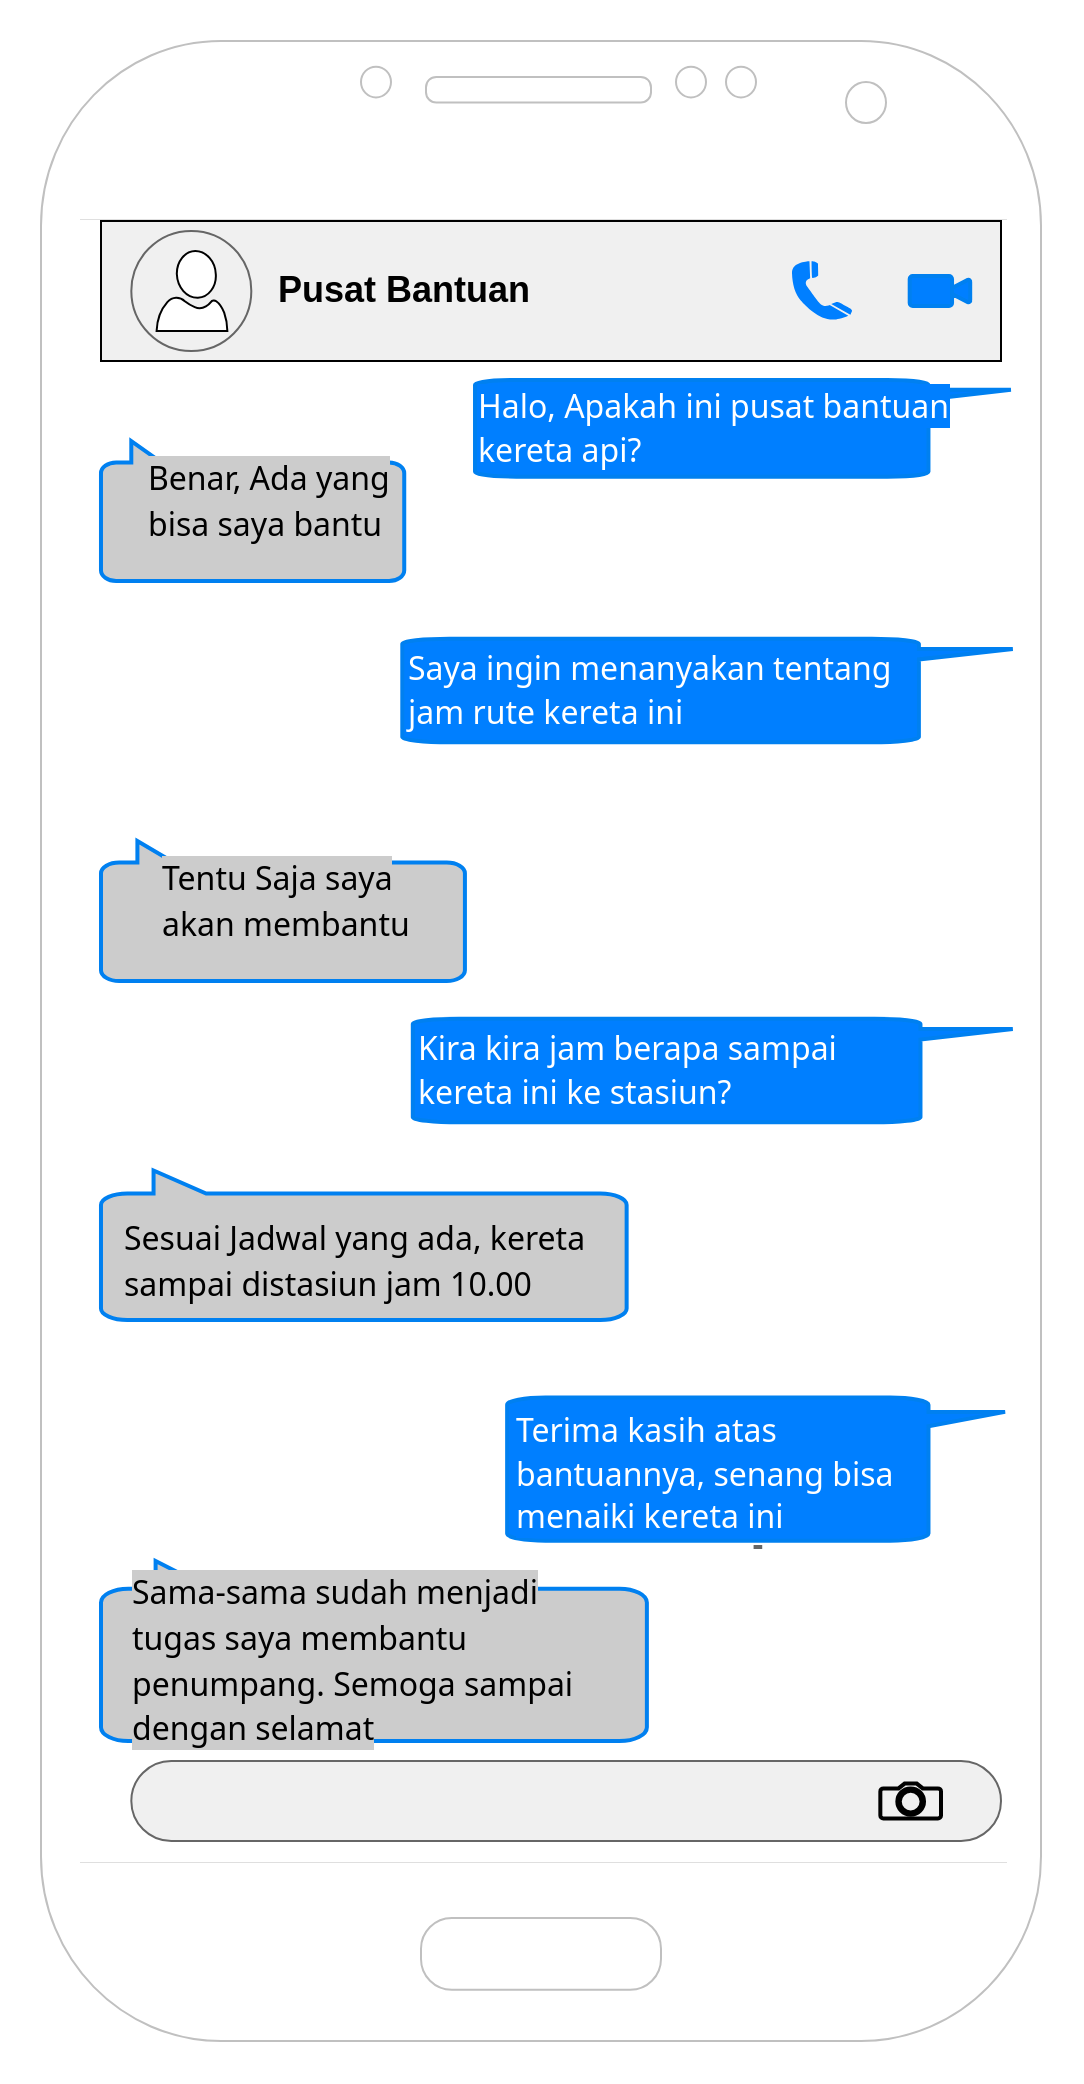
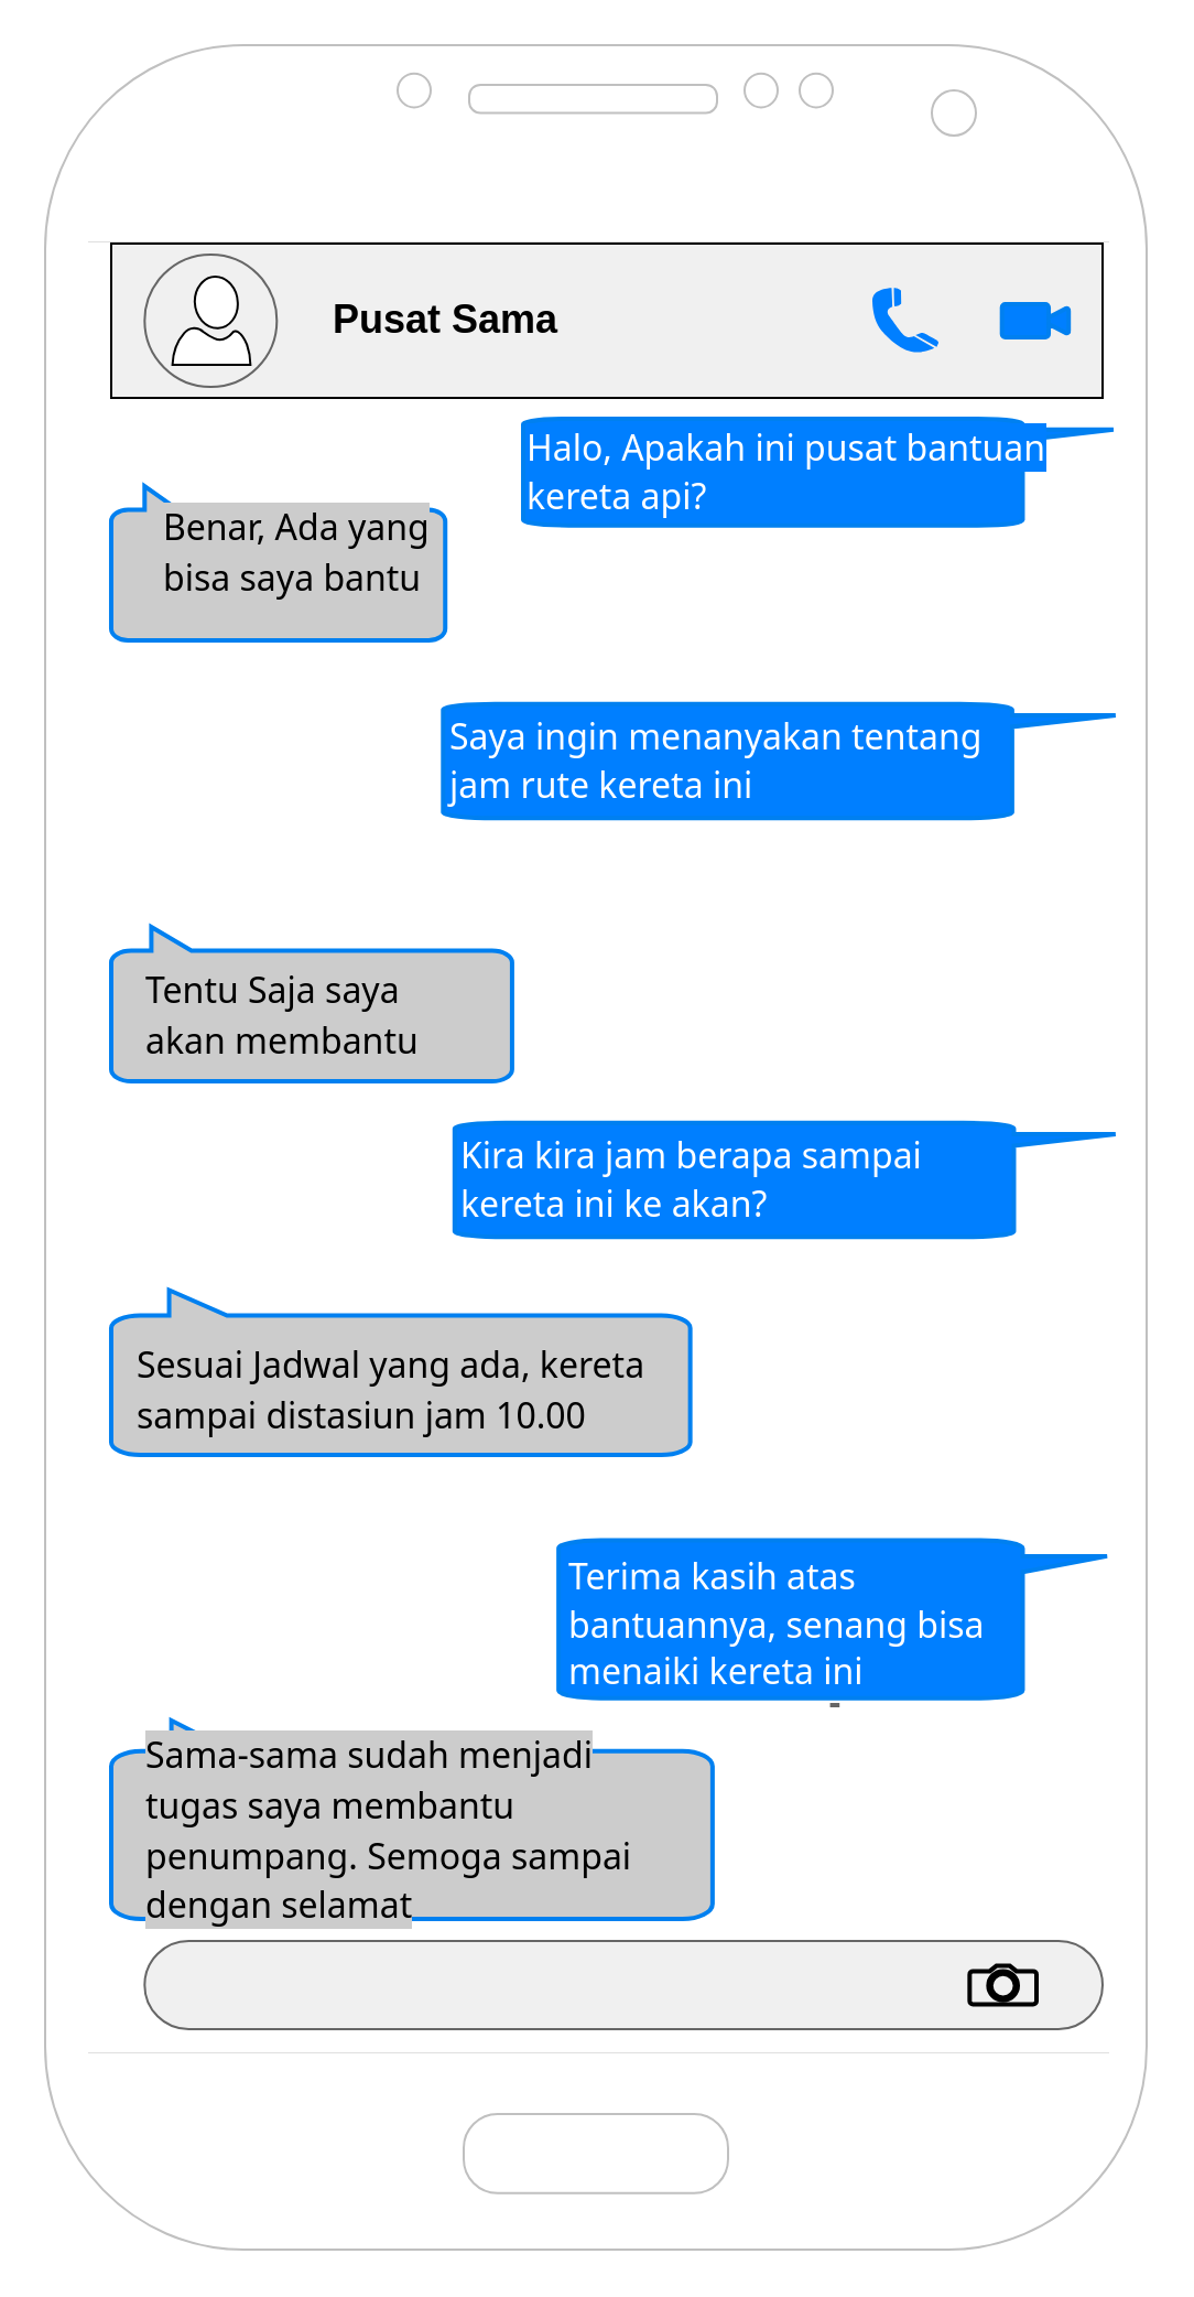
  <mxCell id="0" />
  <mxCell id="1" parent="0" />
  <mxCell id="2" value="" style="verticalLabelPosition=bottom;verticalAlign=top;html=1;shadow=0;dashed=0;strokeWidth=1;shape=mxgraph.android.phone2;strokeColor=#c0c0c0;" vertex="1" parent="1"><mxGeometry x="20" y="20" width="500" height="1000" as="geometry" /></mxCell>
  <mxCell id="3" value="" style="group" vertex="1" connectable="0" parent="1"><mxGeometry x="50" y="110" width="465" height="820" as="geometry" /></mxCell>
  <mxCell id="4" value="" style="rounded=0;whiteSpace=wrap;html=1;strokeColor=#FFFFFF;fontSize=17;fontColor=#666666;fillColor=#FFFFFF;" vertex="1" parent="3"><mxGeometry x="-10.109" width="465" height="820" as="geometry" /></mxCell>
  <mxCell id="5" value="&lt;font color=&quot;#666666&quot; style=&quot;font-size: 17px;&quot;&gt;&lt;b&gt;-&lt;/b&gt;&lt;/font&gt;" style="text;align=center;html=1;verticalAlign=middle;whiteSpace=wrap;rounded=0;fillColor=none;gradientColor=none;fontColor=#000000;" vertex="1" parent="3"><mxGeometry x="311.685" y="649.167" width="33.696" height="27.333" as="geometry" /></mxCell>
  <mxCell id="6" value="" style="rounded=0;whiteSpace=wrap;html=1;fillColor=#f0f0f0;" vertex="1" parent="3"><mxGeometry width="450" height="70" as="geometry" /></mxCell>
  <mxCell id="7" value="" style="shape=mxgraph.signs.tech.telephone_3;html=1;pointerEvents=1;fillColor=#007FFF;strokeColor=none;verticalLabelPosition=bottom;verticalAlign=top;align=center;" vertex="1" parent="3"><mxGeometry x="345.384" y="20" width="30.326" height="30" as="geometry" /></mxCell>
  <mxCell id="8" value="" style="html=1;verticalLabelPosition=bottom;align=center;labelBackgroundColor=#ffffff;verticalAlign=top;strokeWidth=2;strokeColor=#0080F0;shadow=0;dashed=0;shape=mxgraph.ios7.icons.video_conversation;fillColor=#007FFF;" vertex="1" parent="3"><mxGeometry x="404.348" y="27.5" width="30.326" height="15" as="geometry" /></mxCell>
- <mxCell id="9" value="&lt;font color=&quot;#000000&quot;&gt;&lt;span style=&quot;font-size: 18px;&quot;&gt;&lt;b&gt;Pusat Bantuan&lt;/b&gt;&lt;/span&gt;&lt;/font&gt;" style="text;strokeColor=none;align=center;fillColor=none;html=1;verticalAlign=middle;whiteSpace=wrap;rounded=0;" vertex="1" parent="3"><mxGeometry x="65.707" y="20" width="171.848" height="30" as="geometry" /></mxCell>
+ <mxCell id="9" value="&lt;font color=&quot;#000000&quot;&gt;&lt;span style=&quot;font-size: 18px;&quot;&gt;&lt;b&gt;Pusat Sama&lt;/b&gt;&lt;/span&gt;&lt;/font&gt;" style="text;strokeColor=none;align=center;fillColor=none;html=1;verticalAlign=middle;whiteSpace=wrap;rounded=0;" vertex="1" parent="3"><mxGeometry x="65.707" y="20" width="171.848" height="30" as="geometry" /></mxCell>
  <mxCell id="10" value="" style="ellipse;whiteSpace=wrap;html=1;aspect=fixed;fontSize=18;fontColor=#000000;fillColor=#F0F0F0;strokeColor=#666666;gradientColor=none;" vertex="1" parent="3"><mxGeometry x="15.163" y="5" width="60" height="60" as="geometry" /></mxCell>
  <mxCell id="11" value="" style="verticalLabelPosition=bottom;html=1;verticalAlign=top;align=center;shape=mxgraph.azure.user;fontSize=18;" vertex="1" parent="3"><mxGeometry x="27.799" y="15" width="35.38" height="40" as="geometry" /></mxCell>
  <mxCell id="12" value="" style="rounded=1;whiteSpace=wrap;html=1;strokeColor=#666666;fontSize=18;fontColor=#000000;fillColor=#F0F0F0;gradientColor=none;arcSize=50;" vertex="1" parent="3"><mxGeometry x="15.16" y="770" width="434.84" height="40" as="geometry" /></mxCell>
  <mxCell id="13" value="" style="html=1;verticalLabelPosition=bottom;align=center;labelBackgroundColor=#ffffff;verticalAlign=top;strokeWidth=2;strokeColor=#000000;shadow=0;dashed=0;shape=mxgraph.ios7.icons.camera;rounded=1;fontSize=18;fontColor=#000000;fillColor=#F0F0F0;gradientColor=none;" vertex="1" parent="3"><mxGeometry x="389.672" y="781.3" width="30.326" height="17.4" as="geometry" /></mxCell>
  <mxCell id="14" value="" style="html=1;verticalLabelPosition=bottom;align=center;labelBackgroundColor=#ffffff;verticalAlign=top;strokeWidth=2;strokeColor=#0080F0;shadow=0;dashed=0;shape=mxgraph.ios7.icons.message;rounded=1;fontSize=18;fontColor=#000000;fillColor=#007FFF;gradientColor=none;rotation=-90;" vertex="1" parent="3"><mxGeometry x="296.81" y="-30.31" width="48.33" height="267.94" as="geometry" /></mxCell>
  <mxCell id="15" value="&lt;span style=&quot;font-family: Söhne, ui-sans-serif, system-ui, -apple-system, &amp;quot;Segoe UI&amp;quot;, Roboto, Ubuntu, Cantarell, &amp;quot;Noto Sans&amp;quot;, sans-serif, &amp;quot;Helvetica Neue&amp;quot;, Arial, &amp;quot;Apple Color Emoji&amp;quot;, &amp;quot;Segoe UI Emoji&amp;quot;, &amp;quot;Segoe UI Symbol&amp;quot;, &amp;quot;Noto Color Emoji&amp;quot;; font-size: 16px; background-color: rgb(0, 127, 255);&quot;&gt;&lt;font color=&quot;#ffffff&quot;&gt;Halo, Apakah ini pusat bantuan kereta api?&lt;/font&gt;&lt;/span&gt;" style="text;strokeColor=none;align=left;fillColor=none;html=1;verticalAlign=middle;whiteSpace=wrap;rounded=0;fontSize=18;fontColor=#000000;" vertex="1" parent="3"><mxGeometry x="187.015" y="55.04" width="247.663" height="97.25" as="geometry" /></mxCell>
  <mxCell id="16" value="" style="html=1;verticalLabelPosition=bottom;align=center;labelBackgroundColor=#ffffff;verticalAlign=top;strokeWidth=2;strokeColor=#0080F0;shadow=0;dashed=0;shape=mxgraph.ios7.icons.message;rounded=1;fontSize=18;fontColor=#FFFFFF;fillColor=#CCCCCC;gradientColor=none;rotation=-180;" vertex="1" parent="3"><mxGeometry y="110" width="151.63" height="70" as="geometry" /></mxCell>
  <mxCell id="17" value="&lt;div style=&quot;text-align: start;&quot;&gt;&lt;font face=&quot;Söhne, ui-sans-serif, system-ui, -apple-system, Segoe UI, Roboto, Ubuntu, Cantarell, Noto Sans, sans-serif, Helvetica Neue, Arial, Apple Color Emoji, Segoe UI Emoji, Segoe UI Symbol, Noto Color Emoji&quot;&gt;&lt;span style=&quot;font-size: 16px; background-color: rgb(204, 204, 204);&quot;&gt;Benar, Ada yang bisa saya bantu&lt;/span&gt;&lt;/font&gt;&lt;/div&gt;" style="text;strokeColor=none;align=center;fillColor=none;html=1;verticalAlign=middle;whiteSpace=wrap;rounded=0;fontSize=18;fontColor=#000000;" vertex="1" parent="3"><mxGeometry x="22.636" y="120" width="126.359" height="40" as="geometry" /></mxCell>
  <mxCell id="18" value="" style="html=1;verticalLabelPosition=bottom;align=center;labelBackgroundColor=#ffffff;verticalAlign=top;strokeWidth=2;strokeColor=#0080F0;shadow=0;dashed=0;shape=mxgraph.ios7.icons.message;rounded=1;fontSize=18;fontColor=#000000;fillColor=#007FFF;gradientColor=none;rotation=-90;" vertex="1" parent="3"><mxGeometry x="277.37" y="82.13" width="51.81" height="305.25" as="geometry" /></mxCell>
  <mxCell id="19" value="&lt;span style=&quot;font-family: Söhne, ui-sans-serif, system-ui, -apple-system, &amp;quot;Segoe UI&amp;quot;, Roboto, Ubuntu, Cantarell, &amp;quot;Noto Sans&amp;quot;, sans-serif, &amp;quot;Helvetica Neue&amp;quot;, Arial, &amp;quot;Apple Color Emoji&amp;quot;, &amp;quot;Segoe UI Emoji&amp;quot;, &amp;quot;Segoe UI Symbol&amp;quot;, &amp;quot;Noto Color Emoji&amp;quot;; font-size: 16px; background-color: rgb(0, 127, 255);&quot;&gt;&lt;font color=&quot;#ffffff&quot;&gt;Saya ingin menanyakan tentang jam rute kereta ini&lt;/font&gt;&lt;/span&gt;" style="text;strokeColor=none;align=left;fillColor=none;html=1;verticalAlign=middle;whiteSpace=wrap;rounded=0;fontSize=18;fontColor=#000000;" vertex="1" parent="3"><mxGeometry x="151.63" y="186.13" width="248.37" height="97.25" as="geometry" /></mxCell>
  <mxCell id="20" value="" style="html=1;verticalLabelPosition=bottom;align=center;labelBackgroundColor=#ffffff;verticalAlign=top;strokeWidth=2;strokeColor=#0080F0;shadow=0;dashed=0;shape=mxgraph.ios7.icons.message;rounded=1;fontSize=18;fontColor=#FFFFFF;fillColor=#CCCCCC;gradientColor=none;rotation=-180;" vertex="1" parent="3"><mxGeometry y="310" width="181.957" height="70" as="geometry" /></mxCell>
- <mxCell id="21" value="&lt;div style=&quot;text-align: start;&quot;&gt;&lt;font face=&quot;Söhne, ui-sans-serif, system-ui, -apple-system, Segoe UI, Roboto, Ubuntu, Cantarell, Noto Sans, sans-serif, Helvetica Neue, Arial, Apple Color Emoji, Segoe UI Emoji, Segoe UI Symbol, Noto Color Emoji&quot;&gt;&lt;span style=&quot;font-size: 16px; background-color: rgb(204, 204, 204);&quot;&gt;Tentu Saja saya akan membantu&lt;/span&gt;&lt;/font&gt;&lt;/div&gt;" style="text;strokeColor=none;align=center;fillColor=none;html=1;verticalAlign=middle;whiteSpace=wrap;rounded=0;fontSize=18;fontColor=#000000;" vertex="1" parent="3"><mxGeometry x="30.163" y="320" width="126.359" height="40" as="geometry" /></mxCell>
+ <mxCell id="21" value="&lt;div style=&quot;text-align: start;&quot;&gt;&lt;font face=&quot;Söhne, ui-sans-serif, system-ui, -apple-system, Segoe UI, Roboto, Ubuntu, Cantarell, Noto Sans, sans-serif, Helvetica Neue, Arial, Apple Color Emoji, Segoe UI Emoji, Segoe UI Symbol, Noto Color Emoji&quot;&gt;&lt;span style=&quot;font-size: 16px; background-color: rgb(204, 204, 204);&quot;&gt;Tentu Saja saya akan membantu&lt;/span&gt;&lt;/font&gt;&lt;/div&gt;" style="text;strokeColor=none;align=center;fillColor=none;html=1;verticalAlign=middle;whiteSpace=wrap;rounded=0;fontSize=18;fontColor=#000000;" vertex="1" parent="3"><mxGeometry x="15.163" y="330" width="126.359" height="40" as="geometry" /></mxCell>
  <mxCell id="22" value="" style="html=1;verticalLabelPosition=bottom;align=center;labelBackgroundColor=#ffffff;verticalAlign=top;strokeWidth=2;strokeColor=#0080F0;shadow=0;dashed=0;shape=mxgraph.ios7.icons.message;rounded=1;fontSize=18;fontColor=#000000;fillColor=#007FFF;gradientColor=none;rotation=-90;" vertex="1" parent="3"><mxGeometry x="279.98" y="274.77" width="51.82" height="299.99" as="geometry" /></mxCell>
- <mxCell id="23" value="&lt;span style=&quot;color: rgb(255, 255, 255); font-family: Söhne, ui-sans-serif, system-ui, -apple-system, &amp;quot;Segoe UI&amp;quot;, Roboto, Ubuntu, Cantarell, &amp;quot;Noto Sans&amp;quot;, sans-serif, &amp;quot;Helvetica Neue&amp;quot;, Arial, &amp;quot;Apple Color Emoji&amp;quot;, &amp;quot;Segoe UI Emoji&amp;quot;, &amp;quot;Segoe UI Symbol&amp;quot;, &amp;quot;Noto Color Emoji&amp;quot;; font-size: 16px; background-color: rgb(0, 127, 255);&quot;&gt;Kira kira jam berapa sampai kereta ini ke stasiun?&lt;/span&gt;" style="text;strokeColor=none;align=left;fillColor=none;html=1;verticalAlign=middle;whiteSpace=wrap;rounded=0;fontSize=18;fontColor=#000000;" vertex="1" parent="3"><mxGeometry x="156.685" y="374.76" width="262.826" height="100" as="geometry" /></mxCell>
+ <mxCell id="23" value="&lt;span style=&quot;color: rgb(255, 255, 255); font-family: Söhne, ui-sans-serif, system-ui, -apple-system, &amp;quot;Segoe UI&amp;quot;, Roboto, Ubuntu, Cantarell, &amp;quot;Noto Sans&amp;quot;, sans-serif, &amp;quot;Helvetica Neue&amp;quot;, Arial, &amp;quot;Apple Color Emoji&amp;quot;, &amp;quot;Segoe UI Emoji&amp;quot;, &amp;quot;Segoe UI Symbol&amp;quot;, &amp;quot;Noto Color Emoji&amp;quot;; font-size: 16px; background-color: rgb(0, 127, 255);&quot;&gt;Kira kira jam berapa sampai kereta ini ke akan?&lt;/span&gt;" style="text;strokeColor=none;align=left;fillColor=none;html=1;verticalAlign=middle;whiteSpace=wrap;rounded=0;fontSize=18;fontColor=#000000;" vertex="1" parent="3"><mxGeometry x="156.685" y="374.76" width="262.826" height="100" as="geometry" /></mxCell>
  <mxCell id="24" value="" style="html=1;verticalLabelPosition=bottom;align=center;labelBackgroundColor=#ffffff;verticalAlign=top;strokeWidth=2;strokeColor=#0080F0;shadow=0;dashed=0;shape=mxgraph.ios7.icons.message;rounded=1;fontSize=18;fontColor=#FFFFFF;fillColor=#CCCCCC;gradientColor=none;rotation=-180;" vertex="1" parent="3"><mxGeometry y="474.76" width="262.826" height="74.76" as="geometry" /></mxCell>
  <mxCell id="25" value="&lt;div style=&quot;text-align: start;&quot;&gt;&lt;font face=&quot;Söhne, ui-sans-serif, system-ui, -apple-system, Segoe UI, Roboto, Ubuntu, Cantarell, Noto Sans, sans-serif, Helvetica Neue, Arial, Apple Color Emoji, Segoe UI Emoji, Segoe UI Symbol, Noto Color Emoji&quot;&gt;&lt;span style=&quot;font-size: 16px; background-color: rgb(204, 204, 204);&quot;&gt;Sesuai Jadwal yang ada, kereta sampai distasiun jam 10.00&lt;/span&gt;&lt;/font&gt;&lt;/div&gt;" style="text;strokeColor=none;align=center;fillColor=none;html=1;verticalAlign=middle;whiteSpace=wrap;rounded=0;fontSize=18;fontColor=#000000;" vertex="1" parent="3"><mxGeometry x="11.372" y="500" width="240.082" height="40" as="geometry" /></mxCell>
  <mxCell id="26" value="" style="html=1;verticalLabelPosition=bottom;align=center;labelBackgroundColor=#ffffff;verticalAlign=top;strokeWidth=2;strokeColor=#0080F0;shadow=0;dashed=0;shape=mxgraph.ios7.icons.message;rounded=1;fontSize=18;fontColor=#000000;fillColor=#007FFF;gradientColor=none;rotation=-90;" vertex="1" parent="3"><mxGeometry x="291.75" y="499.59" width="71.59" height="248.97" as="geometry" /></mxCell>
  <mxCell id="27" value="&lt;span style=&quot;color: rgb(255, 255, 255); font-family: Söhne, ui-sans-serif, system-ui, -apple-system, &amp;quot;Segoe UI&amp;quot;, Roboto, Ubuntu, Cantarell, &amp;quot;Noto Sans&amp;quot;, sans-serif, &amp;quot;Helvetica Neue&amp;quot;, Arial, &amp;quot;Apple Color Emoji&amp;quot;, &amp;quot;Segoe UI Emoji&amp;quot;, &amp;quot;Segoe UI Symbol&amp;quot;, &amp;quot;Noto Color Emoji&amp;quot;; font-size: 16px; background-color: rgb(0, 127, 255);&quot;&gt;Terima kasih atas bantuannya, senang bisa menaiki kereta ini&lt;/span&gt;" style="text;strokeColor=none;align=left;fillColor=none;html=1;verticalAlign=middle;whiteSpace=wrap;rounded=0;fontSize=18;fontColor=#000000;" vertex="1" parent="3"><mxGeometry x="205.66" y="576.5" width="214.34" height="100" as="geometry" /></mxCell>
  <mxCell id="28" value="" style="html=1;verticalLabelPosition=bottom;align=center;labelBackgroundColor=#ffffff;verticalAlign=top;strokeWidth=2;strokeColor=#0080F0;shadow=0;dashed=0;shape=mxgraph.ios7.icons.message;rounded=1;fontSize=18;fontColor=#FFFFFF;fillColor=#CCCCCC;gradientColor=none;rotation=-180;" vertex="1" parent="3"><mxGeometry y="670" width="272.935" height="90" as="geometry" /></mxCell>
  <mxCell id="29" value="&lt;div style=&quot;text-align: start;&quot;&gt;&lt;font face=&quot;Söhne, ui-sans-serif, system-ui, -apple-system, Segoe UI, Roboto, Ubuntu, Cantarell, Noto Sans, sans-serif, Helvetica Neue, Arial, Apple Color Emoji, Segoe UI Emoji, Segoe UI Symbol, Noto Color Emoji&quot;&gt;&lt;span style=&quot;font-size: 16px; background-color: rgb(204, 204, 204);&quot;&gt;Sama-sama sudah menjadi tugas saya membantu penumpang. Semoga sampai dengan selamat&lt;/span&gt;&lt;/font&gt;&lt;/div&gt;" style="text;strokeColor=none;align=center;fillColor=none;html=1;verticalAlign=middle;whiteSpace=wrap;rounded=0;fontSize=18;fontColor=#000000;" vertex="1" parent="3"><mxGeometry x="15.163" y="700" width="240.082" height="40" as="geometry" /></mxCell>
